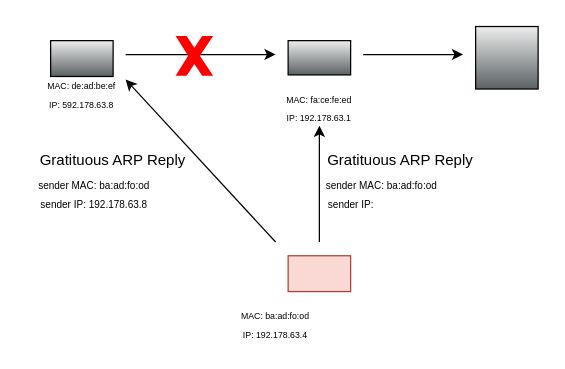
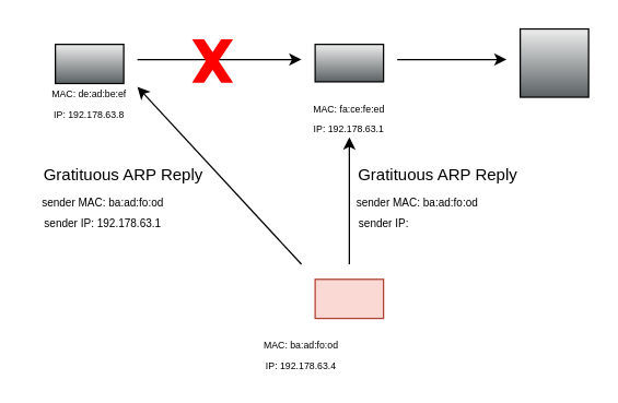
  <mxCell id="0" />
  <mxCell id="1" parent="0" />
  <mxCell id="2" value="" style="shape=mxgraph.networks2.icon;aspect=fixed;fillColor=#EDEDED;strokeColor=#000000;gradientColor=#5B6163;network2IconShadow=1;network2bgFillColor=none;network2Icon=mxgraph.networks2.laptop;network2IconW=1;network2IconH=0.573;" vertex="1" parent="1"><mxGeometry x="40" y="31.91" width="50" height="28.67" as="geometry" /></mxCell>
  <mxCell id="3" value="" style="shape=mxgraph.networks2.icon;aspect=fixed;fillColor=#EDEDED;strokeColor=#000000;gradientColor=#5B6163;network2IconShadow=1;network2bgFillColor=none;network2Icon=mxgraph.networks2.globe;network2IconW=1;network2IconH=1;" vertex="1" parent="1"><mxGeometry x="380" y="20.62" width="50" height="50" as="geometry" /></mxCell>
  <mxCell id="4" value="" style="fillColorStyles=neutralFill;neutralFill=#9DA6A8;shape=mxgraph.networks2.icon;aspect=fixed;fillColor=#EDEDED;strokeColor=#000000;gradientColor=#5B6163;network2IconShadow=1;network2bgFillColor=none;network2Icon=mxgraph.networks2.router;network2IconXOffset=0.0;network2IconYOffset=-0.114;network2IconW=1;network2IconH=0.548;" vertex="1" parent="1"><mxGeometry x="230" y="31.91" width="50" height="27.425" as="geometry" /></mxCell>
  <mxCell id="5" value="" style="endArrow=classic;html=1;rounded=0;" edge="1" parent="1"><mxGeometry width="50" height="50" relative="1" as="geometry"><mxPoint x="100" y="43" as="sourcePoint" /><mxPoint x="220" y="43" as="targetPoint" /></mxGeometry></mxCell>
  <mxCell id="6" value="" style="endArrow=classic;html=1;rounded=0;" edge="1" parent="1"><mxGeometry width="50" height="50" relative="1" as="geometry"><mxPoint x="290" y="43" as="sourcePoint" /><mxPoint x="370" y="43" as="targetPoint" /></mxGeometry></mxCell>
  <mxCell id="7" value="&lt;div&gt;Gratituous ARP Reply&lt;/div&gt;" style="text;strokeColor=none;align=center;fillColor=none;html=1;verticalAlign=middle;whiteSpace=wrap;rounded=0;" vertex="1" parent="1"><mxGeometry x="260" y="113" width="120" height="30" as="geometry" /></mxCell>
  <mxCell id="8" value="&lt;div&gt;&lt;font style=&quot;font-size: 8px;&quot;&gt;sender MAC: ba:ad:fo:od&lt;/font&gt;&lt;/div&gt;&lt;div&gt;&lt;font style=&quot;font-size: 8px;&quot;&gt;sender IP: &lt;span style=&quot;color: rgb(255, 0, 0);&quot;&gt;&lt;span style=&quot;color: generic-light-dark(transparent, rgb(255, 0, 0));&quot;&gt;&lt;span style=&quot;color: generic-light-dark(transparent, rgb(255, 0, 0));&quot;&gt;&lt;span style=&quot;color: generic-light-dark(transparent, rgb(255, 0, 0));&quot;&gt;&lt;span style=&quot;color: generic-light-dark(transparent, rgb(255, 0, 0));&quot;&gt;&lt;span style=&quot;color: rgba(0, 0, 0, 0);&quot;&gt;192.173.63.8&lt;/span&gt;&lt;/span&gt;&lt;/span&gt;&lt;/span&gt;&lt;/span&gt;&lt;/span&gt;&lt;/font&gt;&lt;/div&gt;" style="text;strokeColor=none;align=center;fillColor=none;html=1;verticalAlign=middle;whiteSpace=wrap;rounded=0;" vertex="1" parent="1"><mxGeometry x="250" y="133.15" width="110" height="42.38" as="geometry" /></mxCell>
- <mxCell id="9" value="&lt;div&gt;&lt;font style=&quot;font-size: 7px;&quot;&gt;MAC: de:ad:be:ef&lt;/font&gt;&lt;/div&gt;&lt;font style=&quot;font-size: 7px;&quot;&gt;IP: 592.178.63.8&lt;/font&gt;" style="text;strokeColor=none;align=center;fillColor=none;html=1;verticalAlign=middle;whiteSpace=wrap;rounded=0;" vertex="1" parent="1"><mxGeometry x="35" y="59.34" width="60" height="30" as="geometry" /></mxCell>
+ <mxCell id="9" value="&lt;div&gt;&lt;font style=&quot;font-size: 7px;&quot;&gt;MAC: de:ad:be:ef&lt;/font&gt;&lt;/div&gt;&lt;font style=&quot;font-size: 7px;&quot;&gt;IP: 192.178.63.8&lt;/font&gt;" style="text;strokeColor=none;align=center;fillColor=none;html=1;verticalAlign=middle;whiteSpace=wrap;rounded=0;" vertex="1" parent="1"><mxGeometry x="35" y="59.34" width="60" height="30" as="geometry" /></mxCell>
  <mxCell id="10" value="&lt;div&gt;&lt;font style=&quot;font-size: 7px;&quot;&gt;MAC: fa:ce:fe:ed&lt;/font&gt;&lt;/div&gt;&lt;font style=&quot;font-size: 7px;&quot;&gt;IP: 192.178.63.1&lt;/font&gt;" style="text;strokeColor=none;align=center;fillColor=none;html=1;verticalAlign=middle;whiteSpace=wrap;rounded=0;" vertex="1" parent="1"><mxGeometry x="225" y="69.96" width="60" height="30" as="geometry" /></mxCell>
  <mxCell id="11" value="" style="shape=mxgraph.networks2.icon;aspect=fixed;fillColor=#fad9d5;strokeColor=#ae4132;network2IconShadow=1;network2bgFillColor=none;network2Icon=mxgraph.networks2.laptop;network2IconW=1;network2IconH=0.573;" vertex="1" parent="1"><mxGeometry x="230" y="204" width="50" height="28.67" as="geometry" /></mxCell>
  <mxCell id="12" value="" style="endArrow=classic;html=1;rounded=0;" edge="1" parent="1" target="10"><mxGeometry width="50" height="50" relative="1" as="geometry"><mxPoint x="255" y="193" as="sourcePoint" /><mxPoint x="325" y="83" as="targetPoint" /></mxGeometry></mxCell>
  <mxCell id="13" value="&lt;div&gt;&lt;font style=&quot;font-size: 7px;&quot;&gt;MAC: ba:ad:fo:od&lt;/font&gt;&lt;/div&gt;&lt;font style=&quot;font-size: 7px;&quot;&gt;IP: 192.178.63.4&lt;/font&gt;" style="text;strokeColor=none;align=center;fillColor=none;html=1;verticalAlign=middle;whiteSpace=wrap;rounded=0;" vertex="1" parent="1"><mxGeometry x="190" y="243" width="60" height="30" as="geometry" /></mxCell>
  <mxCell id="14" value="" style="endArrow=classic;html=1;rounded=0;" edge="1" parent="1"><mxGeometry width="50" height="50" relative="1" as="geometry"><mxPoint x="220" y="193" as="sourcePoint" /><mxPoint x="100" y="63" as="targetPoint" /></mxGeometry></mxCell>
  <mxCell id="15" value="&lt;div&gt;Gratituous ARP Reply&lt;/div&gt;" style="text;strokeColor=none;align=center;fillColor=none;html=1;verticalAlign=middle;whiteSpace=wrap;rounded=0;" vertex="1" parent="1"><mxGeometry x="30" y="113" width="120" height="30" as="geometry" /></mxCell>
- <mxCell id="16" value="&lt;div&gt;&lt;font style=&quot;font-size: 8px;&quot;&gt;sender MAC: ba:ad:fo:od&lt;/font&gt;&lt;/div&gt;&lt;div&gt;&lt;font style=&quot;font-size: 8px;&quot;&gt;sender IP: 192.178.63.8&lt;/font&gt;&lt;/div&gt;" style="text;strokeColor=none;align=center;fillColor=none;html=1;verticalAlign=middle;whiteSpace=wrap;rounded=0;" vertex="1" parent="1"><mxGeometry x="20" y="133.15" width="110" height="42.38" as="geometry" /></mxCell>
+ <mxCell id="16" value="&lt;div&gt;&lt;font style=&quot;font-size: 8px;&quot;&gt;sender MAC: ba:ad:fo:od&lt;/font&gt;&lt;/div&gt;&lt;div&gt;&lt;font style=&quot;font-size: 8px;&quot;&gt;sender IP: 192.178.63.1&lt;/font&gt;&lt;/div&gt;" style="text;strokeColor=none;align=center;fillColor=none;html=1;verticalAlign=middle;whiteSpace=wrap;rounded=0;" vertex="1" parent="1"><mxGeometry x="20" y="133.15" width="110" height="42.38" as="geometry" /></mxCell>
  <mxCell id="17" value="" style="verticalLabelPosition=bottom;verticalAlign=top;html=1;shape=mxgraph.basic.x;strokeColor=none;fillColor=#FF0000;" vertex="1" parent="1"><mxGeometry x="140" y="28.21" width="30" height="31.75" as="geometry" /></mxCell>
